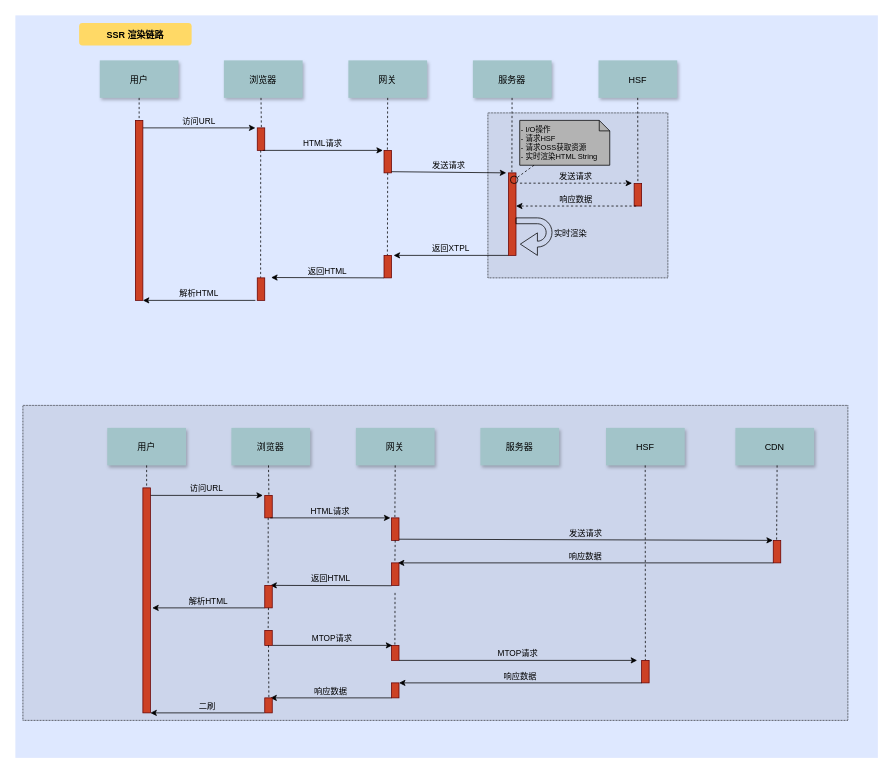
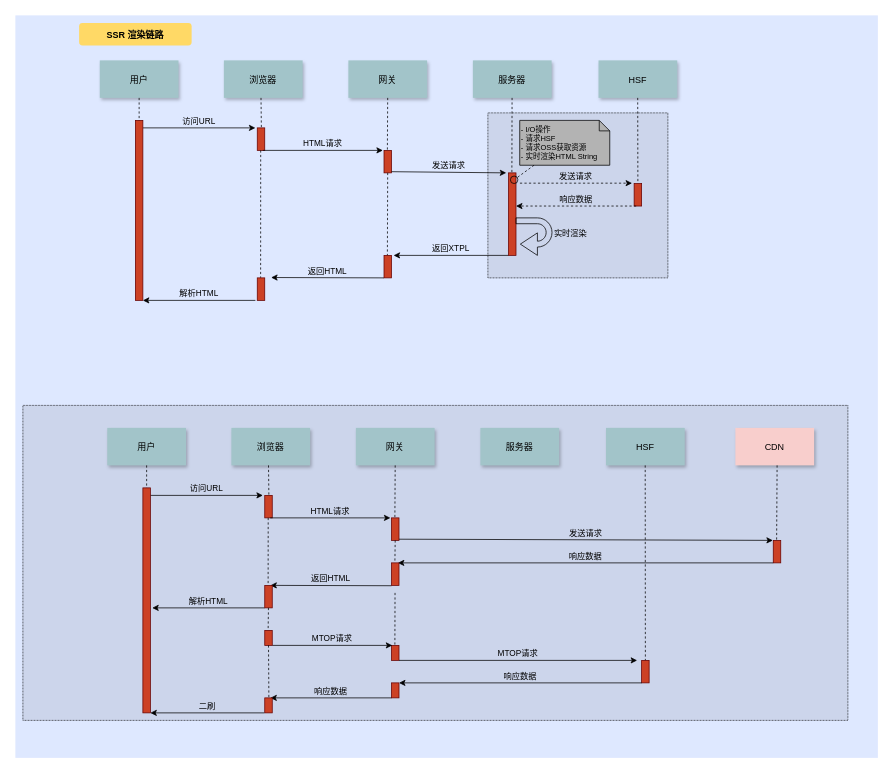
  <mxCell id="0" />
  <mxCell id="1" parent="0" />
  <mxCell id="2" value="" style="fillColor=#DEE8FF;strokeColor=none;movable=1;resizable=1;rotatable=1;deletable=1;editable=1;locked=0;connectable=1;" parent="1" vertex="1"><mxGeometry x="20" y="20" width="1150" height="990" as="geometry" /></mxCell>
  <mxCell id="3" value="" style="fillColor=#CCD5EB;dashed=1;dashPattern=1 1;" parent="1" vertex="1"><mxGeometry x="650" y="150" width="240" height="220" as="geometry" /></mxCell>
  <mxCell id="4" value="" style="fillColor=#CCD5EB;dashed=1;dashPattern=1 1;movable=0;resizable=0;rotatable=0;deletable=0;editable=0;locked=1;connectable=0;" parent="1" vertex="1"><mxGeometry x="30" y="540" width="1100" height="420" as="geometry" /></mxCell>
  <mxCell id="5" value="用户" style="shadow=1;fillColor=#A2C4C9;strokeColor=none" parent="1" vertex="1"><mxGeometry x="132.5" y="80" width="105" height="50" as="geometry" /></mxCell>
  <mxCell id="6" value="" style="edgeStyle=elbowEdgeStyle;elbow=horizontal;endArrow=none;dashed=1" parent="1" source="5" edge="1"><mxGeometry x="687.5" y="-2210" width="100" height="100" as="geometry"><mxPoint x="210" y="430" as="sourcePoint" /><mxPoint x="185" y="170" as="targetPoint" /></mxGeometry></mxCell>
  <mxCell id="7" value="浏览器" style="shadow=1;fillColor=#A2C4C9;strokeColor=none" parent="1" vertex="1"><mxGeometry x="298" y="80" width="105" height="50" as="geometry" /></mxCell>
  <mxCell id="8" value="" style="edgeStyle=elbowEdgeStyle;elbow=horizontal;endArrow=none;dashed=1" parent="1" edge="1"><mxGeometry x="687.5" y="-2210" width="100" height="100" as="geometry"><mxPoint x="347.498" y="130" as="sourcePoint" /><mxPoint x="347.52" y="170" as="targetPoint" /></mxGeometry></mxCell>
  <mxCell id="9" value="网关" style="shadow=1;fillColor=#A2C4C9;strokeColor=none" parent="1" vertex="1"><mxGeometry x="464" y="80" width="105" height="50" as="geometry" /></mxCell>
  <mxCell id="10" value="" style="edgeStyle=elbowEdgeStyle;elbow=horizontal;endArrow=none;dashed=1" parent="1" edge="1"><mxGeometry x="687.5" y="-2210" width="100" height="100" as="geometry"><mxPoint x="516.423" y="130" as="sourcePoint" /><mxPoint x="516.46" y="200" as="targetPoint" /></mxGeometry></mxCell>
  <mxCell id="11" value="" style="fillColor=#CC4125;strokeColor=#660000" parent="1" vertex="1"><mxGeometry x="342.5" y="170" width="10" height="30" as="geometry" /></mxCell>
  <mxCell id="12" value="访问URL" style="edgeStyle=none;verticalLabelPosition=top;verticalAlign=bottom;labelBackgroundColor=none;" parent="1" edge="1"><mxGeometry x="677.5" y="-2428" width="100" height="100" as="geometry"><mxPoint x="190" y="170" as="sourcePoint" /><mxPoint x="340" y="170" as="targetPoint" /></mxGeometry></mxCell>
  <mxCell id="13" value="HTML请求" style="edgeStyle=none;verticalLabelPosition=top;verticalAlign=bottom;labelBackgroundColor=none;" parent="1" edge="1"><mxGeometry x="677.5" y="-2428" width="100" height="100" as="geometry"><mxPoint x="349.78" y="200" as="sourcePoint" /><mxPoint x="510" y="200" as="targetPoint" /></mxGeometry></mxCell>
  <mxCell id="14" value="" style="fillColor=#CC4125;strokeColor=#660000" parent="1" vertex="1"><mxGeometry x="511.5" y="200" width="10" height="30" as="geometry" /></mxCell>
  <mxCell id="15" value="服务器" style="shadow=1;fillColor=#A2C4C9;strokeColor=none" parent="1" vertex="1"><mxGeometry x="630" y="80" width="105" height="50" as="geometry" /></mxCell>
  <mxCell id="16" value="发送请求" style="edgeStyle=none;verticalLabelPosition=top;verticalAlign=bottom;labelBackgroundColor=none;entryX=-0.4;entryY=0.089;entryDx=0;entryDy=0;entryPerimeter=0;" parent="1" edge="1"><mxGeometry x="677.5" y="-2428" width="100" height="100" as="geometry"><mxPoint x="521.5" y="228.43" as="sourcePoint" /><mxPoint x="674.5" y="230" as="targetPoint" /></mxGeometry></mxCell>
  <mxCell id="17" value="" style="edgeStyle=elbowEdgeStyle;elbow=horizontal;endArrow=none;dashed=1" parent="1" edge="1"><mxGeometry x="687.5" y="-2210" width="100" height="100" as="geometry"><mxPoint x="682.273" y="130" as="sourcePoint" /><mxPoint x="682" y="230" as="targetPoint" /></mxGeometry></mxCell>
  <mxCell id="18" value="返回XTPL" style="edgeStyle=none;verticalLabelPosition=top;verticalAlign=bottom;labelBackgroundColor=none;entryX=1.283;entryY=0.486;entryDx=0;entryDy=0;entryPerimeter=0;" parent="1" edge="1"><mxGeometry x="677.5" y="-2428" width="100" height="100" as="geometry"><mxPoint x="677.5" y="340.02" as="sourcePoint" /><mxPoint x="524.33" y="340" as="targetPoint" /></mxGeometry></mxCell>
  <mxCell id="19" value="" style="fillColor=#CC4125;strokeColor=#660000" parent="1" vertex="1"><mxGeometry x="677.5" y="230" width="10" height="110" as="geometry" /></mxCell>
  <mxCell id="20" value="" style="edgeStyle=elbowEdgeStyle;elbow=horizontal;endArrow=none;dashed=1;entryX=0.5;entryY=0;entryDx=0;entryDy=0;" parent="1" target="28" edge="1"><mxGeometry x="687.5" y="-2210" width="100" height="100" as="geometry"><mxPoint x="347.088" y="200" as="sourcePoint" /><mxPoint x="347" y="300" as="targetPoint" /></mxGeometry></mxCell>
  <mxCell id="21" value="返回HTML" style="edgeStyle=none;verticalLabelPosition=top;verticalAlign=bottom;labelBackgroundColor=none;" parent="1" edge="1"><mxGeometry x="677.5" y="-2428" width="100" height="100" as="geometry"><mxPoint x="511.5" y="370" as="sourcePoint" /><mxPoint x="361" y="369.53" as="targetPoint" /></mxGeometry></mxCell>
  <mxCell id="22" value="" style="fillColor=#CC4125;strokeColor=#660000" parent="1" vertex="1"><mxGeometry x="180" y="160" width="10" height="240" as="geometry" /></mxCell>
  <mxCell id="23" value="解析HTML" style="edgeStyle=none;verticalLabelPosition=top;verticalAlign=bottom;labelBackgroundColor=none;" parent="1" edge="1"><mxGeometry x="677.5" y="-2428" width="100" height="100" as="geometry"><mxPoint x="340" y="400" as="sourcePoint" /><mxPoint x="190" y="400" as="targetPoint" /></mxGeometry></mxCell>
  <mxCell id="24" value="HSF" style="shadow=1;fillColor=#A2C4C9;strokeColor=none" parent="1" vertex="1"><mxGeometry x="797.5" y="80" width="105" height="50" as="geometry" /></mxCell>
  <mxCell id="25" value="" style="edgeStyle=elbowEdgeStyle;elbow=horizontal;endArrow=none;dashed=1;entryX=0.5;entryY=0;entryDx=0;entryDy=0;" parent="1" target="26" edge="1"><mxGeometry x="687.5" y="-2210" width="100" height="100" as="geometry"><mxPoint x="849.773" y="130" as="sourcePoint" /><mxPoint x="850" y="260" as="targetPoint" /></mxGeometry></mxCell>
  <mxCell id="26" value="" style="fillColor=#CC4125;strokeColor=#660000" parent="1" vertex="1"><mxGeometry x="845" y="244.22" width="10" height="30" as="geometry" /></mxCell>
  <mxCell id="27" value="响应数据" style="edgeStyle=none;verticalLabelPosition=top;verticalAlign=bottom;labelBackgroundColor=none;dashed=1;" parent="1" edge="1"><mxGeometry x="677.5" y="-2428" width="100" height="100" as="geometry"><mxPoint x="847.72" y="274.22" as="sourcePoint" /><mxPoint x="687.5" y="274.22" as="targetPoint" /></mxGeometry></mxCell>
  <mxCell id="28" value="" style="fillColor=#CC4125;strokeColor=#660000" parent="1" vertex="1"><mxGeometry x="342.5" y="370" width="10" height="30" as="geometry" /></mxCell>
  <mxCell id="29" value="" style="edgeStyle=elbowEdgeStyle;elbow=horizontal;endArrow=none;dashed=1;entryX=0.5;entryY=0;entryDx=0;entryDy=0;" parent="1" target="30" edge="1"><mxGeometry x="687.5" y="-2210" width="100" height="100" as="geometry"><mxPoint x="516.423" y="230" as="sourcePoint" /><mxPoint x="516.46" y="300" as="targetPoint" /></mxGeometry></mxCell>
  <mxCell id="30" value="" style="fillColor=#CC4125;strokeColor=#660000" parent="1" vertex="1"><mxGeometry x="511.5" y="340" width="10" height="30" as="geometry" /></mxCell>
  <mxCell id="31" value="" style="group" parent="1" vertex="1" connectable="0"><mxGeometry x="680" y="110.004" width="147.5" height="134.221" as="geometry" /></mxCell>
  <mxCell id="32" value="" style="ellipse;fillColor=none" parent="31" vertex="1"><mxGeometry y="124.221" width="10.0" height="10" as="geometry" /></mxCell>
  <mxCell id="33" value="- I/O操作&#10;- 请求HSF&#10;- 请求OSS获取资源&#10;- 实时渲染HTML String" style="shape=note;align=left;fillColor=#B3B3B3;size=14;fontSize=10;" parent="31" vertex="1"><mxGeometry x="12.47" y="50" width="120.03" height="59.83" as="geometry" /></mxCell>
  <mxCell id="34" value="" style="edgeStyle=none;endArrow=none;dashed=1" parent="31" source="33" target="32" edge="1"><mxGeometry x="1030" y="180" width="100" height="100" as="geometry"><mxPoint x="227.5" y="99.826" as="sourcePoint" /><mxPoint x="327.5" y="-0.174" as="targetPoint" /></mxGeometry></mxCell>
  <mxCell id="35" value="发送请求" style="edgeStyle=none;verticalLabelPosition=top;verticalAlign=bottom;labelBackgroundColor=none;dashed=1;" parent="31" edge="1"><mxGeometry x="-22.5" y="-1618.004" width="100" height="100" as="geometry"><mxPoint x="12.73" y="133.706" as="sourcePoint" /><mxPoint x="162.24" y="133.706" as="targetPoint" /></mxGeometry></mxCell>
  <mxCell id="36" value="SSR 渲染链路" style="rounded=1;fontStyle=1;fillColor=#FFD966;strokeColor=none" parent="1" vertex="1"><mxGeometry x="105" y="30" width="150" height="30" as="geometry" /></mxCell>
  <mxCell id="37" value="用户" style="shadow=1;fillColor=#A2C4C9;strokeColor=none" parent="1" vertex="1"><mxGeometry x="142.5" y="570" width="105" height="50" as="geometry" /></mxCell>
  <mxCell id="38" value="" style="edgeStyle=elbowEdgeStyle;elbow=horizontal;endArrow=none;dashed=1" parent="1" source="37" edge="1"><mxGeometry x="860" y="-2180" width="100" height="100" as="geometry"><mxPoint x="220" as="sourcePoint" y="920" /><mxPoint x="195" y="660" as="targetPoint" /></mxGeometry></mxCell>
  <mxCell id="39" value="浏览器" style="shadow=1;fillColor=#A2C4C9;strokeColor=none" parent="1" vertex="1"><mxGeometry x="308" y="570" width="105" height="50" as="geometry" /></mxCell>
  <mxCell id="40" value="" style="edgeStyle=elbowEdgeStyle;elbow=horizontal;endArrow=none;dashed=1" parent="1" edge="1"><mxGeometry x="860" y="-2180" width="100" height="100" as="geometry"><mxPoint x="357.498" y="620" as="sourcePoint" /><mxPoint x="357.52" y="660" as="targetPoint" /></mxGeometry></mxCell>
  <mxCell id="41" value="网关" style="shadow=1;fillColor=#A2C4C9;strokeColor=none" parent="1" vertex="1"><mxGeometry x="474" y="570" width="105" height="50" as="geometry" /></mxCell>
  <mxCell id="42" value="" style="edgeStyle=elbowEdgeStyle;elbow=horizontal;endArrow=none;dashed=1" parent="1" edge="1"><mxGeometry x="860" y="-2180" width="100" height="100" as="geometry"><mxPoint x="526.423" y="620" as="sourcePoint" /><mxPoint x="526.46" y="690" as="targetPoint" /></mxGeometry></mxCell>
  <mxCell id="43" value="" style="fillColor=#CC4125;strokeColor=#660000" parent="1" vertex="1"><mxGeometry x="352.5" y="660" width="10" height="30" as="geometry" /></mxCell>
  <mxCell id="44" value="访问URL" style="edgeStyle=none;verticalLabelPosition=top;verticalAlign=bottom;labelBackgroundColor=none;" parent="1" edge="1"><mxGeometry x="850" y="-2398" width="100" height="100" as="geometry"><mxPoint x="200" y="660" as="sourcePoint" /><mxPoint x="350" y="660" as="targetPoint" /></mxGeometry></mxCell>
  <mxCell id="45" value="HTML请求" style="edgeStyle=none;verticalLabelPosition=top;verticalAlign=bottom;labelBackgroundColor=none;" parent="1" edge="1"><mxGeometry x="850" y="-2398" width="100" height="100" as="geometry"><mxPoint x="359.78" y="690" as="sourcePoint" /><mxPoint x="520" y="690" as="targetPoint" /></mxGeometry></mxCell>
  <mxCell id="46" value="" style="fillColor=#CC4125;strokeColor=#660000" parent="1" vertex="1"><mxGeometry x="521.5" y="690" width="10" height="30" as="geometry" /></mxCell>
  <mxCell id="47" value="服务器" style="shadow=1;fillColor=#A2C4C9;strokeColor=none" parent="1" vertex="1"><mxGeometry x="640" y="570" width="105" height="50" as="geometry" /></mxCell>
  <mxCell id="48" value="发送请求" style="edgeStyle=none;verticalLabelPosition=top;verticalAlign=bottom;labelBackgroundColor=none;" parent="1" edge="1"><mxGeometry x="850" y="-2398" width="100" height="100" as="geometry"><mxPoint x="531.5" y="718.43" as="sourcePoint" /><mxPoint x="1030" y="720" as="targetPoint" /></mxGeometry></mxCell>
  <mxCell id="49" value="响应数据" style="edgeStyle=none;verticalLabelPosition=top;verticalAlign=bottom;labelBackgroundColor=none;" parent="1" edge="1"><mxGeometry x="850" y="-2398" width="100" height="100" as="geometry"><mxPoint x="1030.5" y="750.02" as="sourcePoint" /><mxPoint x="530" y="750" as="targetPoint" /></mxGeometry></mxCell>
  <mxCell id="50" value="" style="edgeStyle=elbowEdgeStyle;elbow=horizontal;endArrow=none;dashed=1;entryX=0.5;entryY=0;entryDx=0;entryDy=0;" parent="1" target="56" edge="1"><mxGeometry x="860" y="-2180" width="100" height="100" as="geometry"><mxPoint x="357.088" y="690" as="sourcePoint" /><mxPoint x="357" y="790" as="targetPoint" /></mxGeometry></mxCell>
  <mxCell id="51" value="返回HTML" style="edgeStyle=none;verticalLabelPosition=top;verticalAlign=bottom;labelBackgroundColor=none;" parent="1" edge="1"><mxGeometry x="850" y="-2398" width="100" height="100" as="geometry"><mxPoint x="521.5" y="780.47" as="sourcePoint" /><mxPoint x="360" y="780" as="targetPoint" /></mxGeometry></mxCell>
  <mxCell id="52" value="" style="fillColor=#CC4125;strokeColor=#660000" parent="1" vertex="1"><mxGeometry x="190" y="650" width="10" height="300" as="geometry" /></mxCell>
  <mxCell id="53" value="解析HTML" style="edgeStyle=none;verticalLabelPosition=top;verticalAlign=bottom;labelBackgroundColor=none;" parent="1" edge="1"><mxGeometry x="850" y="-2398" width="100" height="100" as="geometry"><mxPoint x="352.5" y="810" as="sourcePoint" /><mxPoint x="202.5" y="810" as="targetPoint" /></mxGeometry></mxCell>
  <mxCell id="54" value="HSF" style="shadow=1;fillColor=#A2C4C9;strokeColor=none" parent="1" vertex="1"><mxGeometry x="807.5" y="570" width="105" height="50" as="geometry" /></mxCell>
  <mxCell id="55" value="" style="edgeStyle=elbowEdgeStyle;elbow=horizontal;endArrow=none;dashed=1;" parent="1" edge="1"><mxGeometry x="860" y="-2180" width="100" height="100" as="geometry"><mxPoint x="859.773" y="620" as="sourcePoint" /><mxPoint x="860" y="880" as="targetPoint" /></mxGeometry></mxCell>
  <mxCell id="56" value="" style="fillColor=#CC4125;strokeColor=#660000" parent="1" vertex="1"><mxGeometry x="352.5" y="780" width="10" height="30" as="geometry" /></mxCell>
  <mxCell id="57" value="" style="edgeStyle=elbowEdgeStyle;elbow=horizontal;endArrow=none;dashed=1;entryX=0.5;entryY=0;entryDx=0;entryDy=0;" parent="1" target="58" edge="1"><mxGeometry x="860" y="-2180" width="100" height="100" as="geometry"><mxPoint x="526.423" y="720" as="sourcePoint" /><mxPoint x="526.46" y="790" as="targetPoint" /></mxGeometry></mxCell>
  <mxCell id="58" value="" style="fillColor=#CC4125;strokeColor=#660000" parent="1" vertex="1"><mxGeometry x="521.5" y="750" width="10" height="30" as="geometry" /></mxCell>
- <mxCell id="59" value="CDN" style="shadow=1;fillColor=#A2C4C9;strokeColor=none" parent="1" vertex="1"><mxGeometry x="980" y="570" width="105" height="50" as="geometry" /></mxCell>
+ <mxCell id="59" value="CDN" style="shadow=1;fillColor=#f8cecc;strokeColor=none;" parent="1" vertex="1"><mxGeometry x="980" y="570" width="105" height="50" as="geometry" /></mxCell>
  <mxCell id="60" value="" style="edgeStyle=elbowEdgeStyle;elbow=horizontal;endArrow=none;dashed=1;" parent="1" edge="1"><mxGeometry x="860" y="-2180" width="100" height="100" as="geometry"><mxPoint x="1035.636" y="620" as="sourcePoint" /><mxPoint x="1035" y="720" as="targetPoint" /></mxGeometry></mxCell>
  <mxCell id="61" value="" style="fillColor=#CC4125;strokeColor=#660000" parent="1" vertex="1"><mxGeometry x="1030.5" y="720" width="10" height="30" as="geometry" /></mxCell>
  <mxCell id="62" value="" style="edgeStyle=elbowEdgeStyle;elbow=horizontal;endArrow=none;dashed=1;entryX=0.5;entryY=0;entryDx=0;entryDy=0;" parent="1" edge="1" target="63"><mxGeometry x="860" y="-2180" width="100" height="100" as="geometry"><mxPoint x="526.213" y="790" as="sourcePoint" /><mxPoint x="527" y="850" as="targetPoint" /></mxGeometry></mxCell>
  <mxCell id="63" value="" style="fillColor=#CC4125;strokeColor=#660000" parent="1" vertex="1"><mxGeometry x="521.5" y="860" width="10" height="20" as="geometry" /></mxCell>
  <mxCell id="64" value="MTOP请求" style="edgeStyle=none;verticalLabelPosition=top;verticalAlign=bottom;labelBackgroundColor=none;" parent="1" edge="1"><mxGeometry x="850" y="-2398" width="100" height="100" as="geometry"><mxPoint x="362.5" y="860" as="sourcePoint" /><mxPoint x="522.5" y="860" as="targetPoint" /></mxGeometry></mxCell>
  <mxCell id="65" value="" style="fillColor=#CC4125;strokeColor=#660000" parent="1" vertex="1"><mxGeometry x="855" y="880" width="10" height="30" as="geometry" /></mxCell>
  <mxCell id="66" value="MTOP请求" style="edgeStyle=none;verticalLabelPosition=top;verticalAlign=bottom;labelBackgroundColor=none;" parent="1" edge="1"><mxGeometry x="850" y="-2398" width="100" height="100" as="geometry"><mxPoint x="531.5" y="880" as="sourcePoint" /><mxPoint x="849" y="880" as="targetPoint" /></mxGeometry></mxCell>
  <mxCell id="67" value="响应数据" style="edgeStyle=none;verticalLabelPosition=top;verticalAlign=bottom;labelBackgroundColor=none;entryX=1;entryY=0;entryDx=0;entryDy=0;" parent="1" edge="1" target="73"><mxGeometry x="850" y="-2398" width="100" height="100" as="geometry"><mxPoint x="855.25" y="910.02" as="sourcePoint" /><mxPoint x="540" y="910" as="targetPoint" /></mxGeometry></mxCell>
  <mxCell id="68" value="响应数据" style="edgeStyle=none;verticalLabelPosition=top;verticalAlign=bottom;labelBackgroundColor=none;exitX=0;exitY=1;exitDx=0;exitDy=0;" parent="1" edge="1" source="73"><mxGeometry x="850" y="-2398" width="100" height="100" as="geometry"><mxPoint x="685.25" y="930.02" as="sourcePoint" /><mxPoint x="360" y="930" as="targetPoint" /></mxGeometry></mxCell>
  <mxCell id="69" value="" style="html=1;shadow=0;dashed=0;align=center;verticalAlign=middle;shape=mxgraph.arrows2.uTurnArrow;dy=3.9;arrowHead=30;dx2=22.76;rotation=-180;fillColor=none;" parent="1" vertex="1"><mxGeometry x="687.5" y="290" width="48" height="50" as="geometry" /></mxCell>
  <mxCell id="70" value="&lt;font style=&quot;font-size: 11px;&quot;&gt;实时渲染&lt;/font&gt;" style="text;strokeColor=none;fillColor=none;html=1;fontSize=11;fontStyle=0;verticalAlign=middle;align=center;" parent="1" vertex="1"><mxGeometry x="710" y="290" width="100" height="40" as="geometry" /></mxCell>
  <mxCell id="71" value="" style="fillColor=#CC4125;strokeColor=#660000" vertex="1" parent="1"><mxGeometry x="352.5" y="840" width="10" height="20" as="geometry" /></mxCell>
  <mxCell id="72" value="" style="edgeStyle=elbowEdgeStyle;elbow=horizontal;endArrow=none;dashed=1;entryX=0.5;entryY=0;entryDx=0;entryDy=0;" edge="1" parent="1"><mxGeometry x="860" y="-2180" width="100" height="100" as="geometry"><mxPoint x="357.45" y="810" as="sourcePoint" /><mxPoint x="357.41" y="840" as="targetPoint" /></mxGeometry></mxCell>
  <mxCell id="73" value="" style="fillColor=#CC4125;strokeColor=#660000" vertex="1" parent="1"><mxGeometry x="521.5" y="910" width="10" height="20" as="geometry" /></mxCell>
  <mxCell id="74" value="" style="fillColor=#CC4125;strokeColor=#660000" vertex="1" parent="1"><mxGeometry x="352.5" y="930" width="10" height="20" as="geometry" /></mxCell>
  <mxCell id="75" value="" style="edgeStyle=elbowEdgeStyle;elbow=horizontal;endArrow=none;dashed=1;entryX=0.5;entryY=0;entryDx=0;entryDy=0;" edge="1" parent="1" target="74"><mxGeometry x="860" y="-2180" width="100" height="100" as="geometry"><mxPoint x="357.52" y="860" as="sourcePoint" /><mxPoint x="357.48" y="890" as="targetPoint" /></mxGeometry></mxCell>
  <mxCell id="76" value="二刷" style="edgeStyle=none;verticalLabelPosition=top;verticalAlign=bottom;labelBackgroundColor=none;exitX=0;exitY=1;exitDx=0;exitDy=0;" edge="1" parent="1"><mxGeometry x="850" y="-2398" width="100" height="100" as="geometry"><mxPoint x="352" y="950" as="sourcePoint" /><mxPoint x="200" y="950" as="targetPoint" /></mxGeometry></mxCell>
